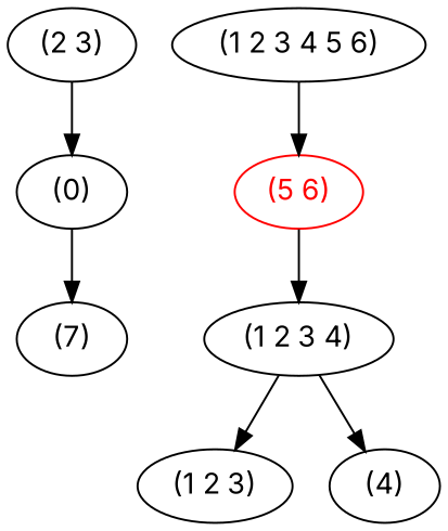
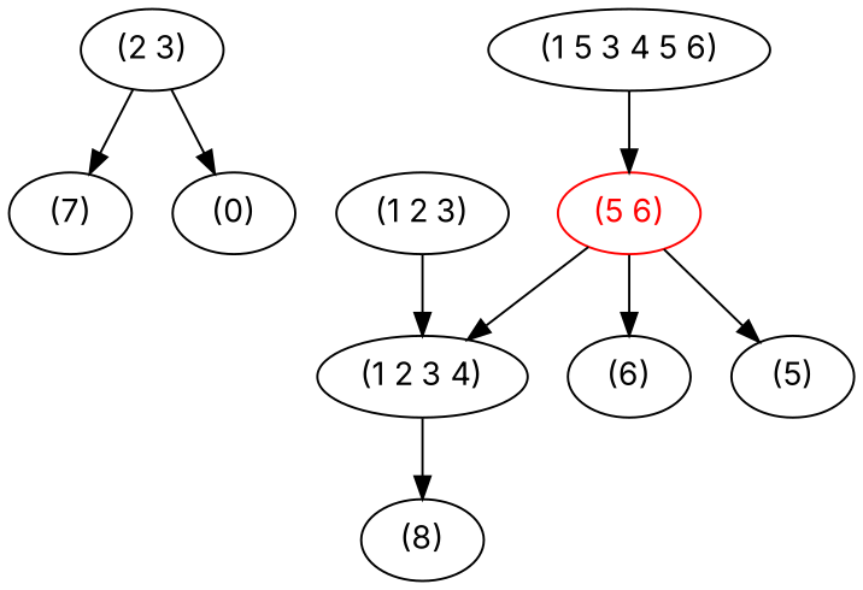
  strict digraph {
    fontname=Inter
    node [fontname=Inter]
    edge [fontname=Inter]
    n1 [label="(7)"]
    n2 [label="(0)"]
    n3 [label="(2 3)"]
    n4 [label="(1 2 3)"]
-   n5 [label="(4)"]
+   n5 [label="(8)"]
+   n6 [label="(6)"]
+   n7 [label="(5)"]
    n8 [color=red fontcolor=red label="(5 6)"]
    n9 [label="(1 2 3 4)"]
-   n10 [label="(1 2 3 4 5 6)"]
-   n2 -> n1
+   n10 [label="(1 5 3 4 5 6)"]
+   n3 -> n1
    n3 -> n2
+   n8 -> n6
+   n8 -> n7
    n8 -> n9
-   n9 -> n4
+   n4 -> n9
    n9 -> n5
    n10 -> n8
  }
